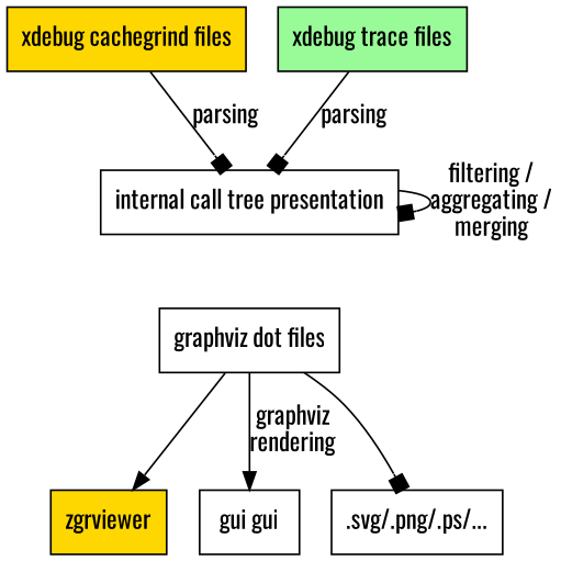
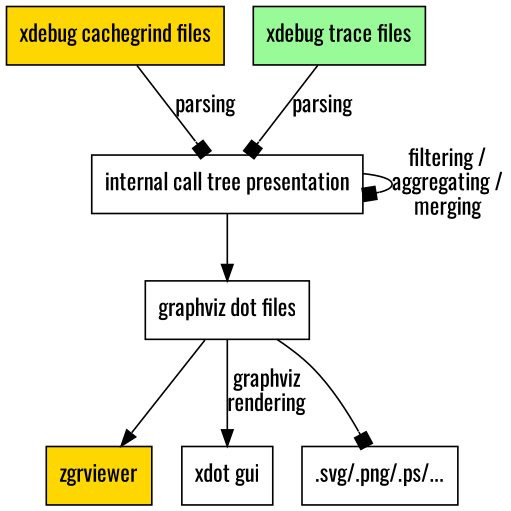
  digraph {
    fontname=Oswald
    ordering=out
    rankdir=TB
    node [fillcolor=white fontname=Oswald labelfontsize=8 shape=box style=filled]
    edge [arrowhead=box fontname=Oswald labelfontsize=8]
    n1 [fillcolor=gold label="xdebug cachegrind files"]
    n2 [label="internal call tree presentation"]
    n3 [label="graphviz dot files"]
    n4 [fillcolor=palegreen label="xdebug trace files"]
    n5 [fillcolor=gold label=zgrviewer]
-   n6 [label="gui gui"]
+   n6 [label="xdot gui"]
    n7 [label=".svg/.png/.ps/..."]
    n1 -> n2 [label=parsing]
    n2 -> n2 [label="filtering /\naggregating /\nmerging"]
+   n2 -> n3 [arrowhead=normal]
    n3 -> n5 [arrowhead=normal]
    n3 -> n6 [arrowhead=normal label="graphviz\nrendering" labeljust=r]
    n3 -> n7
    n4 -> n2 [label=parsing]
  }
